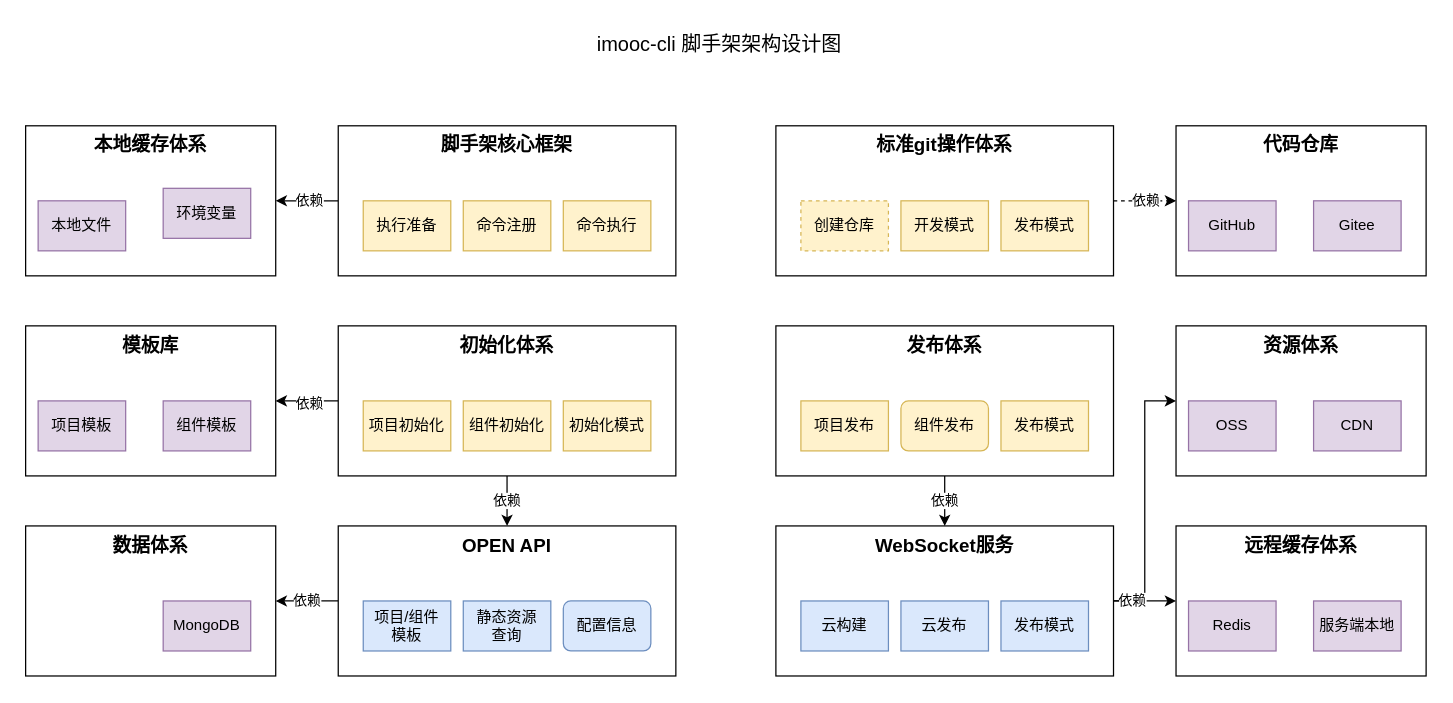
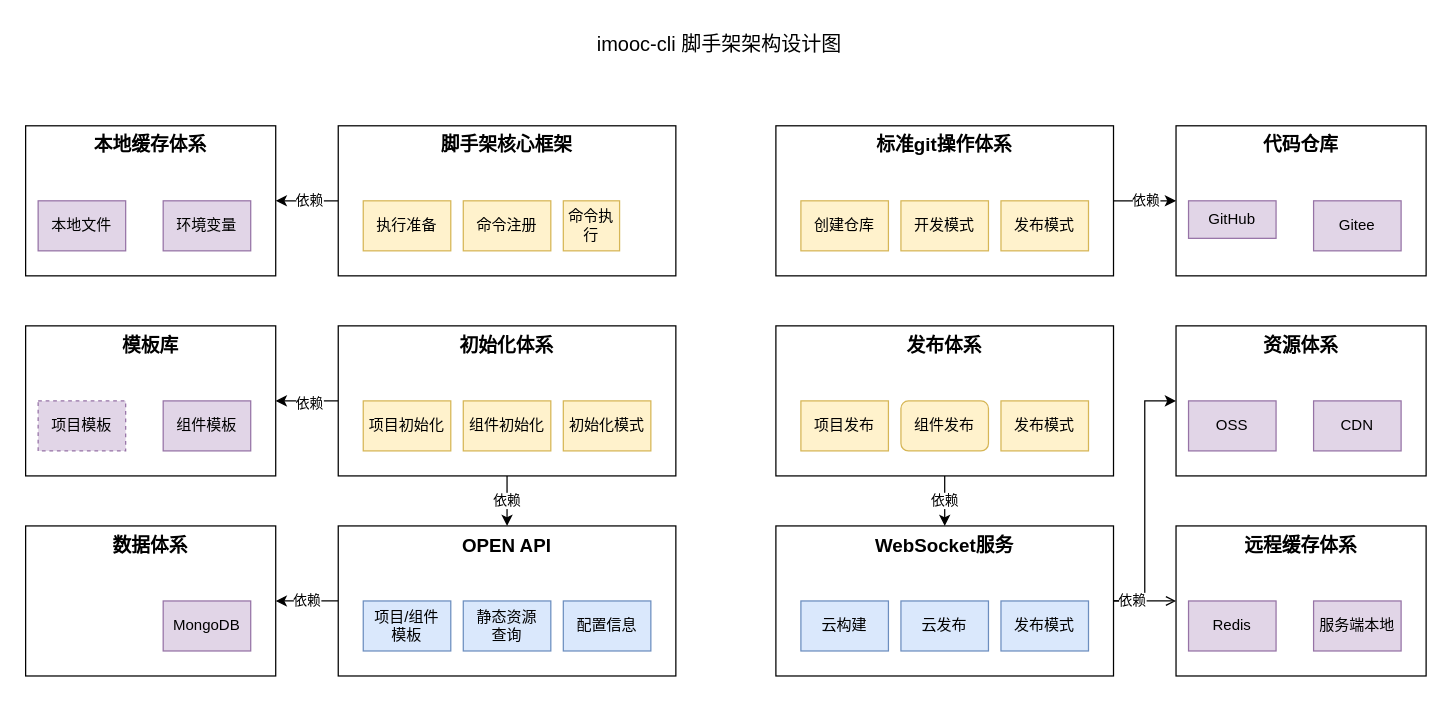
  <mxCell id="0" />
  <mxCell id="1" parent="0" />
  <mxCell id="2" value="imooc-cli 脚手架架构设计图" style="text;html=1;strokeColor=none;fillColor=none;align=center;verticalAlign=middle;whiteSpace=wrap;rounded=0;fontSize=16;" vertex="1" parent="1"><mxGeometry x="450" y="20" width="250" height="30" as="geometry" /></mxCell>
  <mxCell id="3" style="edgeStyle=orthogonalEdgeStyle;rounded=0;orthogonalLoop=1;jettySize=auto;html=1;entryX=1;entryY=0.5;entryDx=0;entryDy=0;" edge="1" parent="1" source="5" target="48"><mxGeometry relative="1" as="geometry" /></mxCell>
  <mxCell id="4" value="依赖" style="edgeLabel;html=1;align=center;verticalAlign=middle;resizable=0;points=[];" vertex="1" connectable="0" parent="3"><mxGeometry x="-0.055" y="-1" relative="1" as="geometry"><mxPoint as="offset" /></mxGeometry></mxCell>
  <mxCell id="5" value="脚手架核心框架" style="rounded=0;whiteSpace=wrap;html=1;verticalAlign=top;fontSize=15;fontStyle=1" vertex="1" parent="1"><mxGeometry x="270" y="100" width="270" height="120" as="geometry" /></mxCell>
- <mxCell id="6" style="edgeStyle=orthogonalEdgeStyle;rounded=0;orthogonalLoop=1;jettySize=auto;html=1;entryX=0;entryY=0.5;entryDx=0;entryDy=0;dashed=1;" edge="1" parent="1" source="8" target="39"><mxGeometry relative="1" as="geometry" /></mxCell>
+ <mxCell id="6" style="edgeStyle=orthogonalEdgeStyle;rounded=0;orthogonalLoop=1;jettySize=auto;html=1;entryX=0;entryY=0.5;entryDx=0;entryDy=0;" edge="1" parent="1" source="8" target="39"><mxGeometry relative="1" as="geometry" /></mxCell>
  <mxCell id="7" value="依赖" style="edgeLabel;html=1;align=center;verticalAlign=middle;resizable=0;points=[];" vertex="1" connectable="0" parent="6"><mxGeometry y="1" relative="1" as="geometry"><mxPoint as="offset" /></mxGeometry></mxCell>
  <mxCell id="8" value="标准git操作体系" style="rounded=0;whiteSpace=wrap;html=1;verticalAlign=top;fontSize=15;fontStyle=1" vertex="1" parent="1"><mxGeometry x="620" y="100" width="270" height="120" as="geometry" /></mxCell>
  <mxCell id="9" style="edgeStyle=orthogonalEdgeStyle;rounded=0;orthogonalLoop=1;jettySize=auto;html=1;entryX=1;entryY=0.5;entryDx=0;entryDy=0;" edge="1" parent="1" source="12" target="51"><mxGeometry relative="1" as="geometry" /></mxCell>
  <mxCell id="10" value="依赖" style="edgeLabel;html=1;align=center;verticalAlign=middle;resizable=0;points=[];" vertex="1" connectable="0" parent="9"><mxGeometry x="-0.055" y="1" relative="1" as="geometry"><mxPoint as="offset" /></mxGeometry></mxCell>
  <mxCell id="11" value="依赖" style="edgeStyle=orthogonalEdgeStyle;rounded=0;orthogonalLoop=1;jettySize=auto;html=1;entryX=0.5;entryY=0;entryDx=0;entryDy=0;" edge="1" parent="1" source="12" target="16"><mxGeometry relative="1" as="geometry" /></mxCell>
  <mxCell id="12" value="初始化体系&lt;br&gt;" style="rounded=0;whiteSpace=wrap;html=1;verticalAlign=top;fontSize=15;fontStyle=1" vertex="1" parent="1"><mxGeometry x="270" y="260" width="270" height="120" as="geometry" /></mxCell>
  <mxCell id="13" value="依赖" style="edgeStyle=orthogonalEdgeStyle;rounded=0;orthogonalLoop=1;jettySize=auto;html=1;entryX=0.5;entryY=0;entryDx=0;entryDy=0;" edge="1" parent="1" source="14" target="20"><mxGeometry relative="1" as="geometry" /></mxCell>
  <mxCell id="14" value="发布体系" style="rounded=0;whiteSpace=wrap;html=1;verticalAlign=top;fontSize=15;fontStyle=1" vertex="1" parent="1"><mxGeometry x="620" y="260" width="270" height="120" as="geometry" /></mxCell>
  <mxCell id="15" value="依赖" style="edgeStyle=orthogonalEdgeStyle;rounded=0;orthogonalLoop=1;jettySize=auto;html=1;entryX=1;entryY=0.5;entryDx=0;entryDy=0;" edge="1" parent="1" source="16" target="54"><mxGeometry relative="1" as="geometry" /></mxCell>
  <mxCell id="16" value="OPEN API" style="rounded=0;whiteSpace=wrap;html=1;verticalAlign=top;fontSize=15;fontStyle=1" vertex="1" parent="1"><mxGeometry x="270" y="420" width="270" height="120" as="geometry" /></mxCell>
  <mxCell id="17" style="edgeStyle=orthogonalEdgeStyle;rounded=0;orthogonalLoop=1;jettySize=auto;html=1;entryX=0;entryY=0.5;entryDx=0;entryDy=0;" edge="1" parent="1" source="20" target="42"><mxGeometry relative="1" as="geometry" /></mxCell>
- <mxCell id="18" style="edgeStyle=orthogonalEdgeStyle;rounded=0;orthogonalLoop=1;jettySize=auto;html=1;entryX=0;entryY=0.5;entryDx=0;entryDy=0;" edge="1" parent="1" source="20" target="45"><mxGeometry relative="1" as="geometry" /></mxCell>
+ <mxCell id="18" style="edgeStyle=orthogonalEdgeStyle;rounded=0;orthogonalLoop=1;jettySize=auto;html=1;entryX=0;entryY=0.5;entryDx=0;entryDy=0;endArrow=open;" edge="1" parent="1" source="20" target="45"><mxGeometry relative="1" as="geometry" /></mxCell>
  <mxCell id="19" value="依赖" style="edgeLabel;html=1;align=center;verticalAlign=middle;resizable=0;points=[];" vertex="1" connectable="0" parent="18"><mxGeometry x="-0.44" y="1" relative="1" as="geometry"><mxPoint as="offset" /></mxGeometry></mxCell>
  <mxCell id="20" value="WebSocket服务" style="rounded=0;whiteSpace=wrap;html=1;verticalAlign=top;fontSize=15;fontStyle=1" vertex="1" parent="1"><mxGeometry x="620" y="420" width="270" height="120" as="geometry" /></mxCell>
  <mxCell id="21" value="项目初始化" style="rounded=0;whiteSpace=wrap;html=1;fillColor=#fff2cc;strokeColor=#d6b656;" vertex="1" parent="1"><mxGeometry x="290" y="320" width="70" height="40" as="geometry" /></mxCell>
  <mxCell id="22" value="组件初始化" style="rounded=0;whiteSpace=wrap;html=1;fillColor=#fff2cc;strokeColor=#d6b656;" vertex="1" parent="1"><mxGeometry x="370" y="320" width="70" height="40" as="geometry" /></mxCell>
  <mxCell id="23" value="初始化模式" style="rounded=0;whiteSpace=wrap;html=1;fillColor=#fff2cc;strokeColor=#d6b656;" vertex="1" parent="1"><mxGeometry x="450" y="320" width="70" height="40" as="geometry" /></mxCell>
  <mxCell id="24" value="项目发布" style="rounded=0;whiteSpace=wrap;html=1;fillColor=#fff2cc;strokeColor=#d6b656;" vertex="1" parent="1"><mxGeometry x="640" y="320" width="70" height="40" as="geometry" /></mxCell>
  <mxCell id="25" value="组件发布" style="whiteSpace=wrap;html=1;fillColor=#fff2cc;strokeColor=#d6b656;rounded=1;" vertex="1" parent="1"><mxGeometry x="720" y="320" width="70" height="40" as="geometry" /></mxCell>
  <mxCell id="26" value="发布模式" style="rounded=0;whiteSpace=wrap;html=1;fillColor=#fff2cc;strokeColor=#d6b656;" vertex="1" parent="1"><mxGeometry x="800" y="320" width="70" height="40" as="geometry" /></mxCell>
  <mxCell id="27" value="云构建" style="rounded=0;whiteSpace=wrap;html=1;fillColor=#dae8fc;strokeColor=#6c8ebf;" vertex="1" parent="1"><mxGeometry x="640" y="480" width="70" height="40" as="geometry" /></mxCell>
  <mxCell id="28" value="云发布" style="rounded=0;whiteSpace=wrap;html=1;fillColor=#dae8fc;strokeColor=#6c8ebf;" vertex="1" parent="1"><mxGeometry x="720" y="480" width="70" height="40" as="geometry" /></mxCell>
  <mxCell id="29" value="发布模式" style="rounded=0;whiteSpace=wrap;html=1;fillColor=#dae8fc;strokeColor=#6c8ebf;" vertex="1" parent="1"><mxGeometry x="800" y="480" width="70" height="40" as="geometry" /></mxCell>
  <mxCell id="30" value="静态资源&lt;br&gt;查询" style="rounded=0;whiteSpace=wrap;html=1;fillColor=#dae8fc;strokeColor=#6c8ebf;" vertex="1" parent="1"><mxGeometry x="370" y="480" width="70" height="40" as="geometry" /></mxCell>
- <mxCell id="31" value="配置信息" style="whiteSpace=wrap;html=1;fillColor=#dae8fc;strokeColor=#6c8ebf;rounded=1;" vertex="1" parent="1"><mxGeometry x="450" y="480" width="70" height="40" as="geometry" /></mxCell>
+ <mxCell id="31" value="配置信息" style="rounded=0;whiteSpace=wrap;html=1;fillColor=#dae8fc;strokeColor=#6c8ebf;" vertex="1" parent="1"><mxGeometry x="450" y="480" width="70" height="40" as="geometry" /></mxCell>
  <mxCell id="32" value="项目/组件&lt;br&gt;模板" style="rounded=0;whiteSpace=wrap;html=1;fillColor=#dae8fc;strokeColor=#6c8ebf;" vertex="1" parent="1"><mxGeometry x="290" y="480" width="70" height="40" as="geometry" /></mxCell>
- <mxCell id="33" value="创建仓库" style="rounded=0;whiteSpace=wrap;html=1;fillColor=#fff2cc;strokeColor=#d6b656;dashed=1;" vertex="1" parent="1"><mxGeometry x="640" y="160" width="70" height="40" as="geometry" /></mxCell>
+ <mxCell id="33" value="创建仓库" style="rounded=0;whiteSpace=wrap;html=1;fillColor=#fff2cc;strokeColor=#d6b656;" vertex="1" parent="1"><mxGeometry x="640" y="160" width="70" height="40" as="geometry" /></mxCell>
  <mxCell id="34" value="开发模式" style="rounded=0;whiteSpace=wrap;html=1;fillColor=#fff2cc;strokeColor=#d6b656;" vertex="1" parent="1"><mxGeometry x="720" y="160" width="70" height="40" as="geometry" /></mxCell>
  <mxCell id="35" value="发布模式" style="rounded=0;whiteSpace=wrap;html=1;fillColor=#fff2cc;strokeColor=#d6b656;" vertex="1" parent="1"><mxGeometry x="800" y="160" width="70" height="40" as="geometry" /></mxCell>
  <mxCell id="36" value="执行准备" style="rounded=0;whiteSpace=wrap;html=1;fillColor=#fff2cc;strokeColor=#d6b656;" vertex="1" parent="1"><mxGeometry x="290" y="160" width="70" height="40" as="geometry" /></mxCell>
- <mxCell id="37" value="命令执行" style="rounded=0;whiteSpace=wrap;html=1;fillColor=#fff2cc;strokeColor=#d6b656;" vertex="1" parent="1"><mxGeometry x="450" y="160" width="70" height="40" as="geometry" /></mxCell>
+ <mxCell id="37" value="命令执行" style="rounded=0;whiteSpace=wrap;html=1;fillColor=#fff2cc;strokeColor=#d6b656;" vertex="1" parent="1"><mxGeometry x="450" y="160" width="45" height="40" as="geometry" /></mxCell>
  <mxCell id="38" value="命令注册" style="rounded=0;whiteSpace=wrap;html=1;fillColor=#fff2cc;strokeColor=#d6b656;" vertex="1" parent="1"><mxGeometry x="370" y="160" width="70" height="40" as="geometry" /></mxCell>
  <mxCell id="39" value="代码仓库" style="rounded=0;whiteSpace=wrap;html=1;verticalAlign=top;fontSize=15;fontStyle=1" vertex="1" parent="1"><mxGeometry x="940" y="100" width="200" height="120" as="geometry" /></mxCell>
- <mxCell id="40" value="GitHub" style="rounded=0;whiteSpace=wrap;html=1;fillColor=#e1d5e7;strokeColor=#9673a6;" vertex="1" parent="1"><mxGeometry x="950" y="160" width="70" height="40" as="geometry" /></mxCell>
+ <mxCell id="40" value="GitHub" style="rounded=0;whiteSpace=wrap;html=1;fillColor=#e1d5e7;strokeColor=#9673a6;" vertex="1" parent="1"><mxGeometry x="950" y="160" width="70" height="30" as="geometry" /></mxCell>
  <mxCell id="41" value="Gitee" style="rounded=0;whiteSpace=wrap;html=1;fillColor=#e1d5e7;strokeColor=#9673a6;" vertex="1" parent="1"><mxGeometry x="1050" y="160" width="70" height="40" as="geometry" /></mxCell>
  <mxCell id="42" value="资源体系" style="rounded=0;whiteSpace=wrap;html=1;verticalAlign=top;fontSize=15;fontStyle=1" vertex="1" parent="1"><mxGeometry x="940" y="260" width="200" height="120" as="geometry" /></mxCell>
  <mxCell id="43" value="OSS" style="rounded=0;whiteSpace=wrap;html=1;fillColor=#e1d5e7;strokeColor=#9673a6;" vertex="1" parent="1"><mxGeometry x="950" y="320" width="70" height="40" as="geometry" /></mxCell>
  <mxCell id="44" value="CDN" style="rounded=0;whiteSpace=wrap;html=1;fillColor=#e1d5e7;strokeColor=#9673a6;" vertex="1" parent="1"><mxGeometry x="1050" y="320" width="70" height="40" as="geometry" /></mxCell>
  <mxCell id="45" value="远程缓存体系" style="rounded=0;whiteSpace=wrap;html=1;verticalAlign=top;fontSize=15;fontStyle=1" vertex="1" parent="1"><mxGeometry x="940" y="420" width="200" height="120" as="geometry" /></mxCell>
  <mxCell id="46" value="Redis" style="rounded=0;whiteSpace=wrap;html=1;fillColor=#e1d5e7;strokeColor=#9673a6;" vertex="1" parent="1"><mxGeometry x="950" y="480" width="70" height="40" as="geometry" /></mxCell>
  <mxCell id="47" value="服务端本地" style="rounded=0;whiteSpace=wrap;html=1;fillColor=#e1d5e7;strokeColor=#9673a6;" vertex="1" parent="1"><mxGeometry x="1050" y="480" width="70" height="40" as="geometry" /></mxCell>
  <mxCell id="48" value="本地缓存体系" style="rounded=0;whiteSpace=wrap;html=1;verticalAlign=top;fontSize=15;fontStyle=1" vertex="1" parent="1"><mxGeometry x="20" y="100" width="200" height="120" as="geometry" /></mxCell>
  <mxCell id="49" value="本地文件" style="rounded=0;whiteSpace=wrap;html=1;fillColor=#e1d5e7;strokeColor=#9673a6;" vertex="1" parent="1"><mxGeometry x="30" y="160" width="70" height="40" as="geometry" /></mxCell>
- <mxCell id="50" value="环境变量" style="rounded=0;whiteSpace=wrap;html=1;fillColor=#e1d5e7;strokeColor=#9673a6;" vertex="1" parent="1"><mxGeometry x="130" y="150" width="70" height="40" as="geometry" /></mxCell>
+ <mxCell id="50" value="环境变量" style="rounded=0;whiteSpace=wrap;html=1;fillColor=#e1d5e7;strokeColor=#9673a6;" vertex="1" parent="1"><mxGeometry x="130" y="160" width="70" height="40" as="geometry" /></mxCell>
  <mxCell id="51" value="模板库" style="rounded=0;whiteSpace=wrap;html=1;verticalAlign=top;fontSize=15;fontStyle=1" vertex="1" parent="1"><mxGeometry x="20" y="260" width="200" height="120" as="geometry" /></mxCell>
- <mxCell id="52" value="项目模板" style="rounded=0;whiteSpace=wrap;html=1;fillColor=#e1d5e7;strokeColor=#9673a6;" vertex="1" parent="1"><mxGeometry x="30" y="320" width="70" height="40" as="geometry" /></mxCell>
+ <mxCell id="52" value="项目模板" style="rounded=0;whiteSpace=wrap;html=1;fillColor=#e1d5e7;strokeColor=#9673a6;dashed=1;" vertex="1" parent="1"><mxGeometry x="30" y="320" width="70" height="40" as="geometry" /></mxCell>
  <mxCell id="53" value="组件模板" style="rounded=0;whiteSpace=wrap;html=1;fillColor=#e1d5e7;strokeColor=#9673a6;" vertex="1" parent="1"><mxGeometry x="130" y="320" width="70" height="40" as="geometry" /></mxCell>
  <mxCell id="54" value="数据体系" style="rounded=0;whiteSpace=wrap;html=1;verticalAlign=top;fontSize=15;fontStyle=1" vertex="1" parent="1"><mxGeometry x="20" y="420" width="200" height="120" as="geometry" /></mxCell>
  <mxCell id="55" value="MongoDB" style="rounded=0;whiteSpace=wrap;html=1;fillColor=#e1d5e7;strokeColor=#9673a6;" vertex="1" parent="1"><mxGeometry x="130" y="480" width="70" height="40" as="geometry" /></mxCell>
